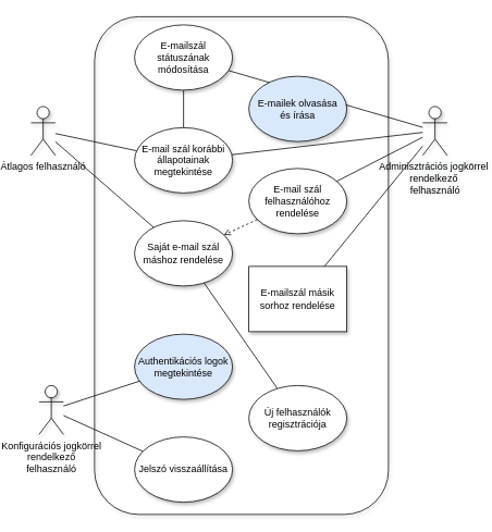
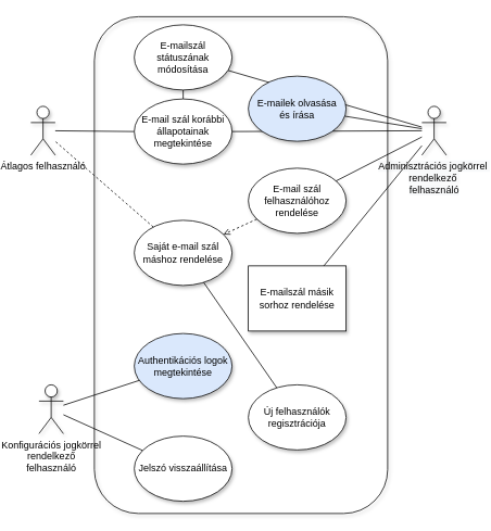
  <mxCell id="0" />
  <mxCell id="1" parent="0" />
  <mxCell id="2" style="edgeStyle=none;rounded=0;orthogonalLoop=1;jettySize=auto;html=1;endArrow=none;endFill=0;" parent="1" source="21" target="4" edge="1"><mxGeometry relative="1" as="geometry" /></mxCell>
  <mxCell id="3" style="edgeStyle=none;rounded=0;orthogonalLoop=1;jettySize=auto;html=1;endArrow=none;endFill=0;" parent="1" source="22" target="4" edge="1"><mxGeometry relative="1" as="geometry" /></mxCell>
  <mxCell id="4" value="&lt;span style=&quot;color: rgb(0 , 0 , 0) ; font-family: &amp;#34;helvetica&amp;#34; ; font-size: 12px ; font-style: normal ; font-weight: 400 ; letter-spacing: normal ; text-align: center ; text-indent: 0px ; text-transform: none ; word-spacing: 0px ; background-color: rgb(248 , 249 , 250) ; display: inline ; float: none&quot;&gt;Adminisztrációs jogkörrel&lt;span&gt;&amp;nbsp;&lt;/span&gt;&lt;/span&gt;&lt;br style=&quot;color: rgb(0 , 0 , 0) ; font-family: &amp;#34;helvetica&amp;#34; ; font-size: 12px ; font-style: normal ; font-weight: 400 ; letter-spacing: normal ; text-align: center ; text-indent: 0px ; text-transform: none ; word-spacing: 0px ; background-color: rgb(248 , 249 , 250)&quot;&gt;&lt;span style=&quot;color: rgb(0 , 0 , 0) ; font-family: &amp;#34;helvetica&amp;#34; ; font-size: 12px ; font-style: normal ; font-weight: 400 ; letter-spacing: normal ; text-align: center ; text-indent: 0px ; text-transform: none ; word-spacing: 0px ; background-color: rgb(248 , 249 , 250) ; display: inline ; float: none&quot;&gt;rendelkező&lt;span&gt;&amp;nbsp;&lt;/span&gt;&lt;/span&gt;&lt;br style=&quot;color: rgb(0 , 0 , 0) ; font-family: &amp;#34;helvetica&amp;#34; ; font-size: 12px ; font-style: normal ; font-weight: 400 ; letter-spacing: normal ; text-align: center ; text-indent: 0px ; text-transform: none ; word-spacing: 0px ; background-color: rgb(248 , 249 , 250)&quot;&gt;&lt;span style=&quot;color: rgb(0 , 0 , 0) ; font-family: &amp;#34;helvetica&amp;#34; ; font-size: 12px ; font-style: normal ; font-weight: 400 ; letter-spacing: normal ; text-align: center ; text-indent: 0px ; text-transform: none ; word-spacing: 0px ; background-color: rgb(248 , 249 , 250) ; display: inline ; float: none&quot;&gt;felhasználó&lt;/span&gt;" style="shape=umlActor;verticalLabelPosition=bottom;verticalAlign=top;html=1;outlineConnect=0;shadow=1;" parent="1" vertex="1"><mxGeometry x="500" y="130" width="30" height="60" as="geometry" /></mxCell>
+ <mxCell id="5" style="edgeStyle=none;rounded=0;orthogonalLoop=1;jettySize=auto;html=1;endArrow=none;endFill=0;" parent="1" source="23" target="4" edge="1"><mxGeometry relative="1" as="geometry"><mxPoint x="464" y="167.931" as="targetPoint" /></mxGeometry></mxCell>
  <mxCell id="6" style="edgeStyle=none;rounded=0;orthogonalLoop=1;jettySize=auto;html=1;endArrow=none;endFill=0;" parent="1" source="17" target="4" edge="1"><mxGeometry relative="1" as="geometry"><mxPoint x="464" y="181.379" as="targetPoint" /></mxGeometry></mxCell>
- <mxCell id="7" style="edgeStyle=none;rounded=0;orthogonalLoop=1;jettySize=auto;html=1;endArrow=none;endFill=0;" parent="1" source="19" target="14" edge="1"><mxGeometry relative="1" as="geometry" /></mxCell>
+ <mxCell id="7" style="edgeStyle=none;rounded=0;orthogonalLoop=1;jettySize=auto;html=1;endArrow=none;endFill=0;dashed=1;" parent="1" source="19" target="14" edge="1"><mxGeometry relative="1" as="geometry" /></mxCell>
  <mxCell id="8" style="edgeStyle=none;rounded=0;orthogonalLoop=1;jettySize=auto;html=1;endArrow=none;endFill=0;" parent="1" source="18" target="4" edge="1"><mxGeometry relative="1" as="geometry"><mxPoint x="464" y="194.828" as="targetPoint" /></mxGeometry></mxCell>
  <mxCell id="9" style="edgeStyle=none;rounded=0;orthogonalLoop=1;jettySize=auto;html=1;endArrow=none;endFill=0;" parent="1" source="21" target="22" edge="1"><mxGeometry relative="1" as="geometry"><mxPoint x="70" y="152" as="targetPoint" /></mxGeometry></mxCell>
  <mxCell id="10" style="edgeStyle=none;rounded=0;orthogonalLoop=1;jettySize=auto;html=1;endArrow=none;endFill=0;" parent="1" source="22" target="14" edge="1"><mxGeometry relative="1" as="geometry"><mxPoint x="70" y="170" as="targetPoint" /></mxGeometry></mxCell>
  <mxCell id="11" style="edgeStyle=none;rounded=0;orthogonalLoop=1;jettySize=auto;html=1;endArrow=none;endFill=0;" parent="1" source="24" target="15" edge="1"><mxGeometry relative="1" as="geometry" /></mxCell>
  <mxCell id="12" style="edgeStyle=none;rounded=0;orthogonalLoop=1;jettySize=auto;html=1;endArrow=none;endFill=0;" parent="1" source="25" target="19" edge="1"><mxGeometry relative="1" as="geometry" /></mxCell>
  <mxCell id="13" style="edgeStyle=none;rounded=0;orthogonalLoop=1;jettySize=auto;html=1;endArrow=none;endFill=0;" parent="1" source="26" target="15" edge="1"><mxGeometry relative="1" as="geometry" /></mxCell>
  <mxCell id="14" value="Átlagos felhasználó" style="shape=umlActor;verticalLabelPosition=bottom;verticalAlign=top;html=1;outlineConnect=0;shadow=1;" parent="1" vertex="1"><mxGeometry x="20" y="130" width="30" height="60" as="geometry" /></mxCell>
  <mxCell id="15" value="Konfigurációs jogkörrel &lt;br&gt;rendelkező &lt;br&gt;felhasználó" style="shape=umlActor;verticalLabelPosition=bottom;verticalAlign=top;html=1;outlineConnect=0;shadow=1;" parent="1" vertex="1"><mxGeometry x="30" y="472" width="30" height="60" as="geometry" /></mxCell>
  <mxCell id="16" value="" style="rounded=1;whiteSpace=wrap;html=1;glass=0;sketch=0;shadow=1;fillColor=none;" parent="1" vertex="1"><mxGeometry x="98" y="20" width="360" height="610" as="geometry" /></mxCell>
  <mxCell id="17" value="E-mail szál felhasználóhoz rendelése" style="ellipse;whiteSpace=wrap;html=1;rounded=1;shadow=1;glass=0;sketch=0;" parent="1" vertex="1"><mxGeometry x="287" y="206" width="120" height="80" as="geometry" /></mxCell>
  <mxCell id="18" value="E-mailszál másik sorhoz rendelése" style="whiteSpace=wrap;html=1;shadow=1;glass=0;sketch=0;rounded=0;" parent="1" vertex="1"><mxGeometry x="287" y="326" width="120" height="80" as="geometry" /></mxCell>
  <mxCell id="19" value="Saját e-mail szál máshoz rendelése" style="ellipse;whiteSpace=wrap;html=1;rounded=1;shadow=1;glass=0;sketch=0;" parent="1" vertex="1"><mxGeometry x="147" y="270" width="120" height="80" as="geometry" /></mxCell>
  <mxCell id="20" style="edgeStyle=none;rounded=0;orthogonalLoop=1;jettySize=auto;html=1;endArrow=open;endFill=0;dashed=1;" parent="1" source="17" target="19" edge="1"><mxGeometry x="238" y="60" as="geometry" /></mxCell>
  <mxCell id="21" value="E-mailszál státuszának módosítása" style="ellipse;whiteSpace=wrap;html=1;rounded=1;shadow=1;glass=0;sketch=0;" parent="1" vertex="1"><mxGeometry x="147" y="30" width="120" height="80" as="geometry" /></mxCell>
- <mxCell id="22" value="E-mail szál korábbi állapotainak megtekintése" style="ellipse;whiteSpace=wrap;html=1;rounded=1;shadow=1;glass=0;sketch=0;" parent="1" vertex="1"><mxGeometry x="147" y="156" width="120" height="80" as="geometry" /></mxCell>
+ <mxCell id="22" value="E-mail szál korábbi állapotainak megtekintése" style="ellipse;whiteSpace=wrap;html=1;rounded=1;shadow=1;glass=0;sketch=0;" parent="1" vertex="1"><mxGeometry x="147" y="121" width="120" height="80" as="geometry" /></mxCell>
  <mxCell id="23" value="E-mailek olvasása&lt;br&gt;és írása" style="ellipse;whiteSpace=wrap;html=1;rounded=1;shadow=1;glass=0;sketch=0;fillColor=#dae8fc;" parent="1" vertex="1"><mxGeometry x="287" y="93" width="120" height="80" as="geometry" /></mxCell>
  <mxCell id="24" value="Authentikációs logok megtekintése" style="ellipse;whiteSpace=wrap;html=1;rounded=1;shadow=1;glass=0;sketch=0;fillColor=#dae8fc;" parent="1" vertex="1"><mxGeometry x="147" y="409" width="120" height="80" as="geometry" /></mxCell>
  <mxCell id="25" value="Új felhasználók regisztrációja" style="ellipse;whiteSpace=wrap;html=1;rounded=1;shadow=1;glass=0;sketch=0;" parent="1" vertex="1"><mxGeometry x="287" y="472" width="120" height="80" as="geometry" /></mxCell>
  <mxCell id="26" value="Jelszó visszaállítása" style="ellipse;whiteSpace=wrap;html=1;rounded=1;shadow=1;glass=0;sketch=0;" parent="1" vertex="1"><mxGeometry x="147" y="535" width="120" height="80" as="geometry" /></mxCell>
